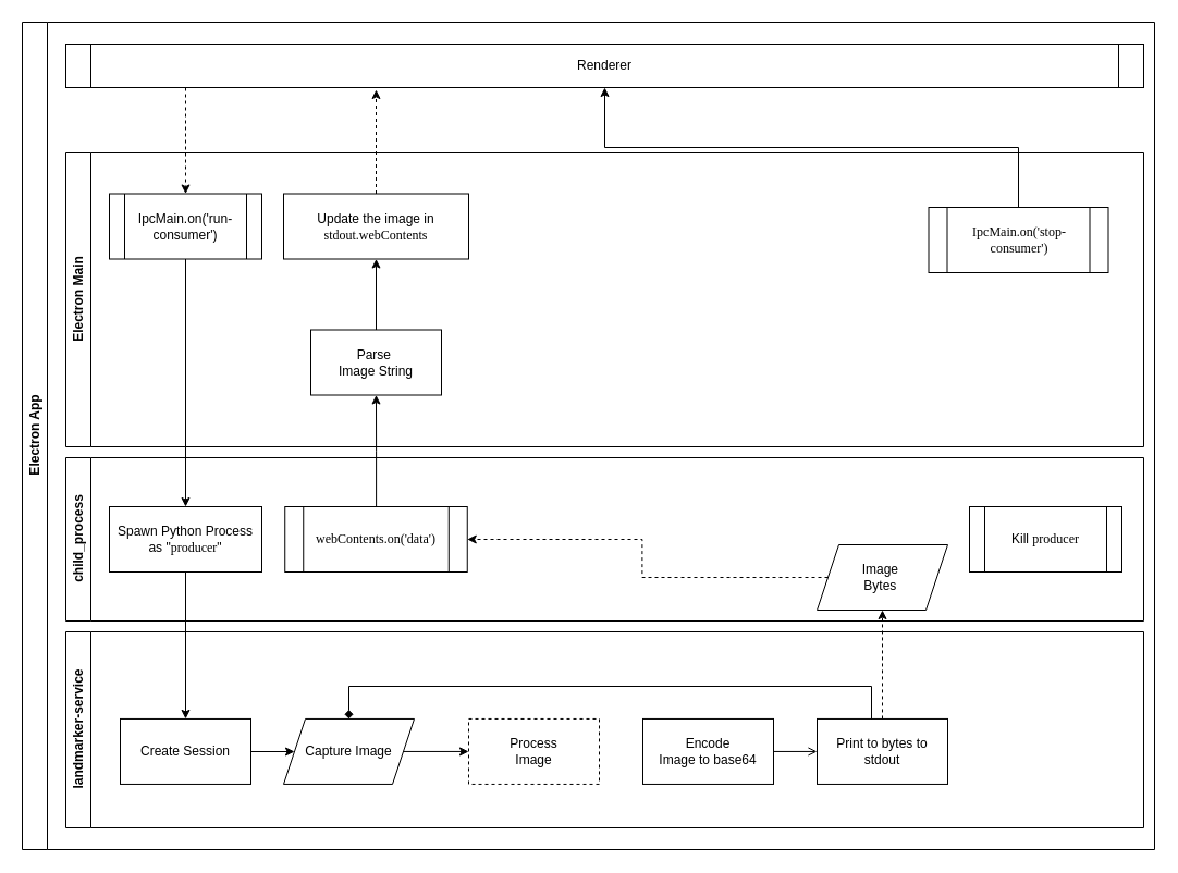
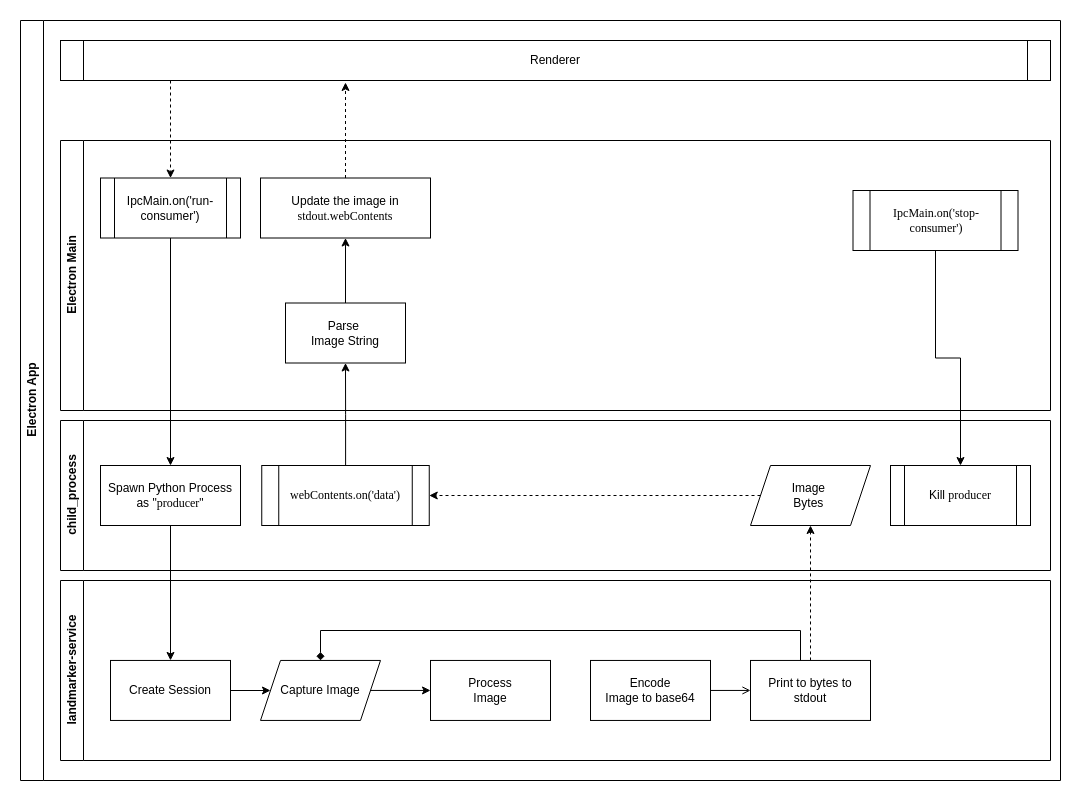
  <mxCell id="0" />
  <mxCell id="1" parent="0" />
  <mxCell id="2" value="Electron App" style="swimlane;horizontal=0;whiteSpace=wrap;html=1;" vertex="1" parent="1"><mxGeometry y="20" width="1040" height="760" as="geometry" x="20" /></mxCell>
  <mxCell id="3" value="child_process" style="swimlane;horizontal=0;whiteSpace=wrap;html=1;" vertex="1" parent="2"><mxGeometry x="40" y="400" width="990" height="150" as="geometry" /></mxCell>
  <mxCell id="4" value="Spawn Python Process&lt;div&gt;as &quot;&lt;font face=&quot;Consolas&quot;&gt;producer&lt;/font&gt;&quot;&lt;/div&gt;" style="rounded=0;whiteSpace=wrap;html=1;" vertex="1" parent="3"><mxGeometry x="40" y="45" width="140" height="60" as="geometry" /></mxCell>
  <mxCell id="5" value="&lt;div&gt;&lt;span style=&quot;background-color: initial;&quot;&gt;&lt;font face=&quot;Consolas&quot;&gt;webContents.on('data')&lt;/font&gt;&lt;/span&gt;&lt;br&gt;&lt;/div&gt;" style="shape=process;whiteSpace=wrap;html=1;backgroundOutline=1;" vertex="1" parent="3"><mxGeometry x="201.25" y="45" width="167.5" height="60" as="geometry" /></mxCell>
- <mxCell id="6" value="Image&amp;nbsp;&lt;div&gt;Bytes&amp;nbsp;&lt;/div&gt;" style="shape=parallelogram;perimeter=parallelogramPerimeter;whiteSpace=wrap;html=1;fixedSize=1;" vertex="1" parent="3"><mxGeometry x="690" y="80" width="120" height="60" as="geometry" /></mxCell>
+ <mxCell id="6" value="Image&amp;nbsp;&lt;div&gt;Bytes&amp;nbsp;&lt;/div&gt;" style="shape=parallelogram;perimeter=parallelogramPerimeter;whiteSpace=wrap;html=1;fixedSize=1;" vertex="1" parent="3"><mxGeometry x="690" y="45" width="120" height="60" as="geometry" /></mxCell>
  <mxCell id="7" style="edgeStyle=orthogonalEdgeStyle;rounded=0;orthogonalLoop=1;jettySize=auto;html=1;dashed=1;" edge="1" parent="3" source="6" target="5"><mxGeometry relative="1" as="geometry"><mxPoint x="260.0" y="-35" as="targetPoint" /></mxGeometry></mxCell>
  <mxCell id="8" value="Kill &lt;font face=&quot;Consolas&quot;&gt;producer&lt;/font&gt;" style="shape=process;whiteSpace=wrap;html=1;backgroundOutline=1;" vertex="1" parent="3"><mxGeometry x="830" y="45" width="140" height="60" as="geometry" /></mxCell>
  <mxCell id="9" style="edgeStyle=orthogonalEdgeStyle;rounded=0;orthogonalLoop=1;jettySize=auto;html=1;dashed=1;" edge="1" parent="2" source="22" target="6"><mxGeometry relative="1" as="geometry"><Array as="points"><mxPoint x="800" y="485" /></Array></mxGeometry></mxCell>
  <mxCell id="10" style="edgeStyle=orthogonalEdgeStyle;rounded=0;orthogonalLoop=1;jettySize=auto;html=1;" edge="1" parent="2" source="4" target="29"><mxGeometry relative="1" as="geometry" /></mxCell>
  <mxCell id="11" value="Electron Main" style="swimlane;horizontal=0;whiteSpace=wrap;html=1;" vertex="1" parent="2"><mxGeometry x="40" y="120" width="990" height="270" as="geometry" /></mxCell>
  <mxCell id="12" value="&lt;div&gt;&lt;span style=&quot;background-color: initial;&quot;&gt;IpcMain.on('run-consumer')&lt;/span&gt;&lt;br&gt;&lt;/div&gt;" style="shape=process;whiteSpace=wrap;html=1;backgroundOutline=1;" vertex="1" parent="11"><mxGeometry x="40" y="37.5" width="140" height="60" as="geometry" /></mxCell>
  <mxCell id="13" value="Update the image in &lt;font face=&quot;Consolas&quot;&gt;stdout.webContents&lt;/font&gt;" style="whiteSpace=wrap;html=1;rounded=0;" vertex="1" parent="11"><mxGeometry x="200" y="37.5" width="170" height="60" as="geometry" /></mxCell>
  <mxCell id="14" value="Parse&amp;nbsp;&lt;div&gt;Image String&lt;/div&gt;" style="rounded=0;whiteSpace=wrap;html=1;" vertex="1" parent="11"><mxGeometry x="225" y="162.5" width="120" height="60" as="geometry" /></mxCell>
  <mxCell id="15" value="" style="edgeStyle=orthogonalEdgeStyle;rounded=0;orthogonalLoop=1;jettySize=auto;html=1;" edge="1" parent="11" source="14" target="13"><mxGeometry relative="1" as="geometry"><Array as="points"><mxPoint x="285" y="132.5" /><mxPoint x="285" y="132.5" /></Array></mxGeometry></mxCell>
  <mxCell id="16" value="&lt;div&gt;&lt;span style=&quot;background-color: initial;&quot;&gt;&lt;font face=&quot;Consolas&quot;&gt;IpcMain.on('stop-consumer')&lt;/font&gt;&lt;/span&gt;&lt;br&gt;&lt;/div&gt;" style="shape=process;whiteSpace=wrap;html=1;backgroundOutline=1;" vertex="1" parent="11"><mxGeometry x="792.5" y="50" width="165" height="60" as="geometry" /></mxCell>
  <mxCell id="17" style="edgeStyle=orthogonalEdgeStyle;rounded=0;orthogonalLoop=1;jettySize=auto;html=1;" edge="1" parent="2" source="12" target="4"><mxGeometry relative="1" as="geometry" /></mxCell>
  <mxCell id="18" value="Renderer" style="shape=process;whiteSpace=wrap;html=1;backgroundOutline=1;size=0.023;" vertex="1" parent="2"><mxGeometry x="40" y="20" width="990" height="40" as="geometry" /></mxCell>
  <mxCell id="19" style="rounded=0;orthogonalLoop=1;jettySize=auto;html=1;dashed=1;" edge="1" parent="2" target="12"><mxGeometry relative="1" as="geometry"><mxPoint x="150" y="60" as="sourcePoint" /><mxPoint x="150" y="177.5" as="targetPoint" /></mxGeometry></mxCell>
  <mxCell id="20" value="landmarker-service" style="swimlane;horizontal=0;whiteSpace=wrap;html=1;" vertex="1" parent="2"><mxGeometry x="40" y="560" width="990" height="180" as="geometry" /></mxCell>
  <mxCell id="21" value="Capture Image" style="shape=parallelogram;perimeter=parallelogramPerimeter;whiteSpace=wrap;html=1;fixedSize=1;" vertex="1" parent="20"><mxGeometry x="200" y="79.95" width="120" height="60" as="geometry" /></mxCell>
  <mxCell id="22" value="Print to bytes to stdout" style="rounded=0;whiteSpace=wrap;html=1;" vertex="1" parent="2"><mxGeometry x="730" y="639.95" width="120" height="60" as="geometry" /></mxCell>
  <mxCell id="23" value="Encode&lt;div&gt;Image to base64&lt;/div&gt;" style="rounded=0;whiteSpace=wrap;html=1;" vertex="1" parent="2"><mxGeometry x="570" y="639.95" width="120" height="60" as="geometry" /></mxCell>
- <mxCell id="24" value="Process&lt;div&gt;Image&lt;/div&gt;" style="rounded=0;whiteSpace=wrap;html=1;dashed=1;" vertex="1" parent="2"><mxGeometry x="410" y="639.95" width="120" height="60" as="geometry" /></mxCell>
+ <mxCell id="24" value="Process&lt;div&gt;Image&lt;/div&gt;" style="rounded=0;whiteSpace=wrap;html=1;" vertex="1" parent="2"><mxGeometry x="410" y="639.95" width="120" height="60" as="geometry" /></mxCell>
  <mxCell id="25" style="edgeStyle=orthogonalEdgeStyle;rounded=0;orthogonalLoop=1;jettySize=auto;html=1;endArrow=diamond;" edge="1" parent="2" source="22" target="21"><mxGeometry relative="1" as="geometry"><mxPoint x="300" y="639.95" as="targetPoint" /><Array as="points"><mxPoint x="780" y="610" /><mxPoint x="300" y="610" /></Array></mxGeometry></mxCell>
  <mxCell id="26" style="edgeStyle=orthogonalEdgeStyle;rounded=0;orthogonalLoop=1;jettySize=auto;html=1;endArrow=open;" edge="1" parent="2" source="23" target="22"><mxGeometry relative="1" as="geometry" /></mxCell>
  <mxCell id="27" style="edgeStyle=orthogonalEdgeStyle;rounded=0;orthogonalLoop=1;jettySize=auto;html=1;" edge="1" parent="2" source="21" target="24"><mxGeometry relative="1" as="geometry"><mxPoint x="360" y="669.95" as="sourcePoint" /></mxGeometry></mxCell>
  <mxCell id="28" style="edgeStyle=orthogonalEdgeStyle;rounded=0;orthogonalLoop=1;jettySize=auto;html=1;" edge="1" parent="2" source="29" target="21"><mxGeometry relative="1" as="geometry"><mxPoint x="240" y="670.04" as="targetPoint" /></mxGeometry></mxCell>
  <mxCell id="29" value="Create Session" style="rounded=0;whiteSpace=wrap;html=1;" vertex="1" parent="2"><mxGeometry x="90" y="639.95" width="120" height="60" as="geometry" /></mxCell>
  <mxCell id="30" style="rounded=0;orthogonalLoop=1;jettySize=auto;html=1;dashed=1;endArrow=classic;endFill=1;" edge="1" parent="2" source="13"><mxGeometry relative="1" as="geometry"><mxPoint x="325" y="177.5" as="sourcePoint" /><mxPoint x="325" y="62" as="targetPoint" /></mxGeometry></mxCell>
  <mxCell id="31" value="" style="edgeStyle=orthogonalEdgeStyle;rounded=0;orthogonalLoop=1;jettySize=auto;html=1;" edge="1" parent="2" source="5" target="14"><mxGeometry relative="1" as="geometry"><mxPoint x="870" y="280" as="targetPoint" /></mxGeometry></mxCell>
- <mxCell id="32" value="" style="edgeStyle=orthogonalEdgeStyle;rounded=0;orthogonalLoop=1;jettySize=auto;html=1;" edge="1" parent="2" source="16" target="18"><mxGeometry relative="1" as="geometry" /></mxCell>
+ <mxCell id="32" value="" style="edgeStyle=orthogonalEdgeStyle;rounded=0;orthogonalLoop=1;jettySize=auto;html=1;" edge="1" parent="2" source="16" target="8"><mxGeometry relative="1" as="geometry" /></mxCell>
